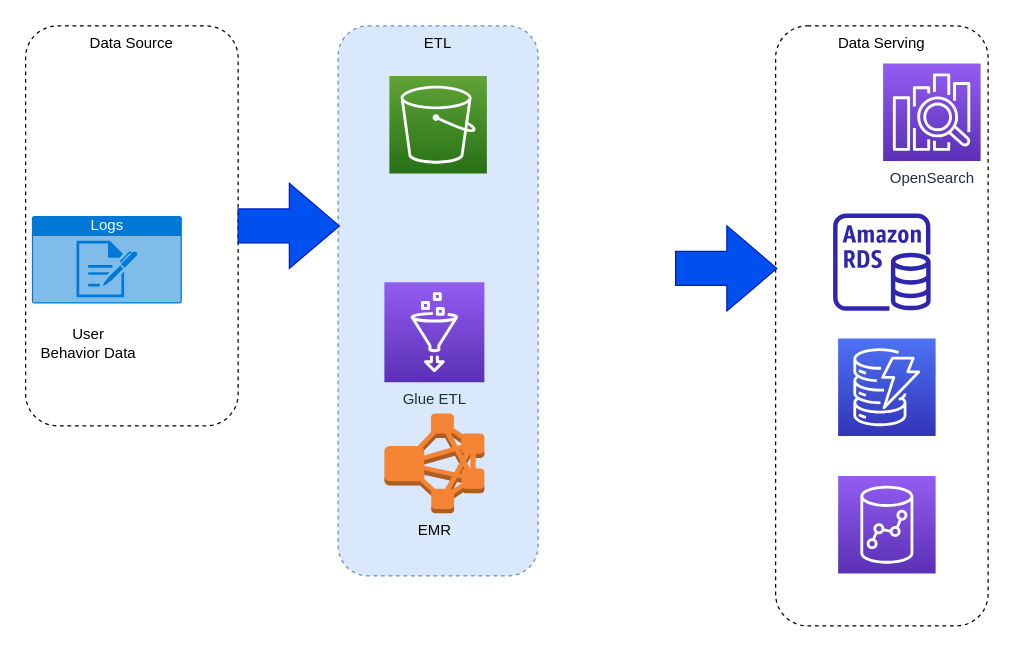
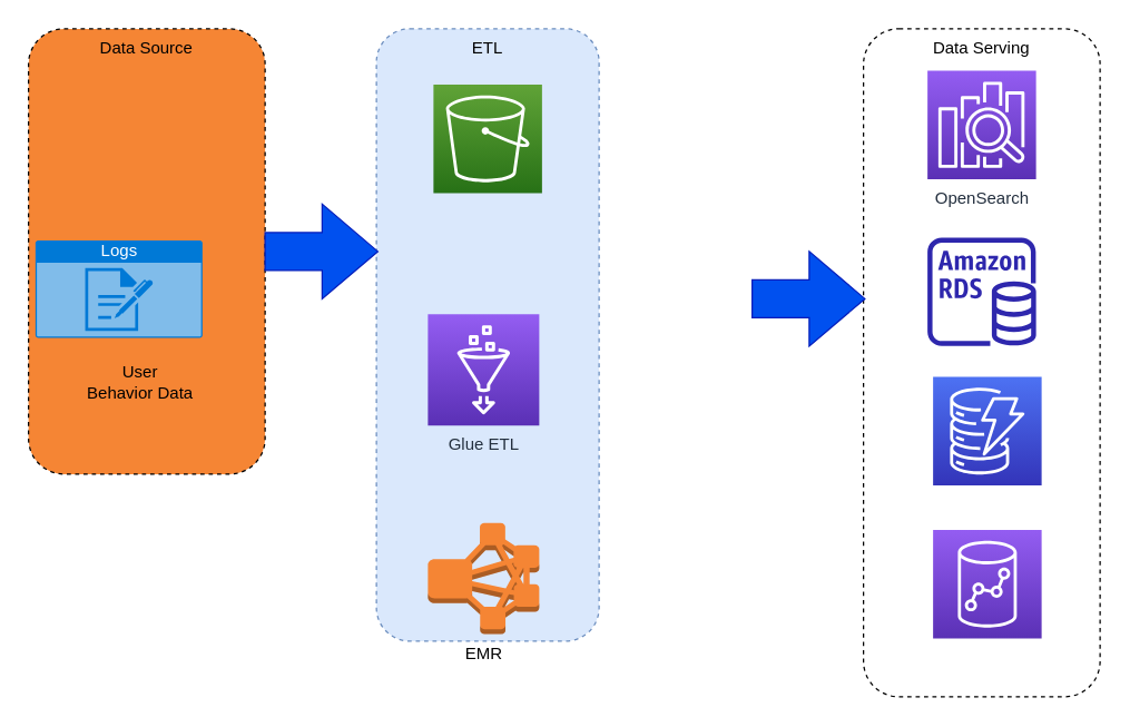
  <mxCell id="0" />
  <mxCell id="1" parent="0" />
- <mxCell id="2" value="Data Source" style="rounded=1;whiteSpace=wrap;html=1;dashed=1;verticalAlign=top;" parent="1" vertex="1"><mxGeometry x="20" y="20" width="170" height="320" as="geometry" /></mxCell>
+ <mxCell id="2" value="Data Source" style="rounded=1;whiteSpace=wrap;html=1;dashed=1;verticalAlign=top;fillColor=#f58534;" parent="1" vertex="1"><mxGeometry x="20" y="20" width="170" height="320" as="geometry" /></mxCell>
  <mxCell id="3" value="ETL" style="rounded=1;whiteSpace=wrap;html=1;dashed=1;verticalAlign=top;fillColor=#dae8fc;strokeColor=#6c8ebf;" parent="1" vertex="1"><mxGeometry x="270" y="20" width="160" height="440" as="geometry" /></mxCell>
  <mxCell id="4" value="Data Serving" style="rounded=1;whiteSpace=wrap;html=1;dashed=1;verticalAlign=top;" parent="1" vertex="1"><mxGeometry x="620" y="20" width="170" height="480" as="geometry" /></mxCell>
  <mxCell id="5" value="Logs" style="html=1;strokeColor=none;fillColor=#0079D6;labelPosition=center;verticalLabelPosition=middle;verticalAlign=top;align=center;fontSize=12;outlineConnect=0;spacingTop=-6;fontColor=#FFFFFF;sketch=0;shape=mxgraph.sitemap.log;dashed=1;" parent="1" vertex="1"><mxGeometry x="25" y="172" width="120" height="70" as="geometry" /></mxCell>
  <mxCell id="6" value="Glue ETL" style="sketch=0;points=[[0,0,0],[0.25,0,0],[0.5,0,0],[0.75,0,0],[1,0,0],[0,1,0],[0.25,1,0],[0.5,1,0],[0.75,1,0],[1,1,0],[0,0.25,0],[0,0.5,0],[0,0.75,0],[1,0.25,0],[1,0.5,0],[1,0.75,0]];outlineConnect=0;fontColor=#232F3E;gradientColor=#945DF2;gradientDirection=north;fillColor=#5A30B5;strokeColor=#ffffff;dashed=0;verticalLabelPosition=bottom;verticalAlign=top;align=center;html=1;fontSize=12;fontStyle=0;aspect=fixed;shape=mxgraph.aws4.resourceIcon;resIcon=mxgraph.aws4.glue;" parent="1" vertex="1"><mxGeometry x="307" y="225" width="80" height="80" as="geometry" /></mxCell>
- <mxCell id="7" value="EMR" style="outlineConnect=0;dashed=0;verticalLabelPosition=bottom;verticalAlign=top;align=center;html=1;shape=mxgraph.aws3.emr_cluster;fillColor=#F58534;gradientColor=none;" parent="1" vertex="1"><mxGeometry x="307" y="330" width="80" height="80" as="geometry" /></mxCell>
- <mxCell id="8" value="OpenSearch" style="sketch=0;points=[[0,0,0],[0.25,0,0],[0.5,0,0],[0.75,0,0],[1,0,0],[0,1,0],[0.25,1,0],[0.5,1,0],[0.75,1,0],[1,1,0],[0,0.25,0],[0,0.5,0],[0,0.75,0],[1,0.25,0],[1,0.5,0],[1,0.75,0]];outlineConnect=0;fontColor=#232F3E;gradientColor=#945DF2;gradientDirection=north;fillColor=#5A30B5;strokeColor=#ffffff;dashed=0;verticalLabelPosition=bottom;verticalAlign=top;align=center;html=1;fontSize=12;fontStyle=0;aspect=fixed;shape=mxgraph.aws4.resourceIcon;resIcon=mxgraph.aws4.elasticsearch_service;" parent="1" vertex="1"><mxGeometry x="706" y="50" width="78" height="78" as="geometry" /></mxCell>
+ <mxCell id="7" value="EMR" style="outlineConnect=0;dashed=0;verticalLabelPosition=bottom;verticalAlign=top;align=center;html=1;shape=mxgraph.aws3.emr_cluster;fillColor=#F58534;gradientColor=none;" parent="1" vertex="1"><mxGeometry x="307" y="375" width="80" height="80" as="geometry" /></mxCell>
+ <mxCell id="8" value="OpenSearch" style="sketch=0;points=[[0,0,0],[0.25,0,0],[0.5,0,0],[0.75,0,0],[1,0,0],[0,1,0],[0.25,1,0],[0.5,1,0],[0.75,1,0],[1,1,0],[0,0.25,0],[0,0.5,0],[0,0.75,0],[1,0.25,0],[1,0.5,0],[1,0.75,0]];outlineConnect=0;fontColor=#232F3E;gradientColor=#945DF2;gradientDirection=north;fillColor=#5A30B5;strokeColor=#ffffff;dashed=0;verticalLabelPosition=bottom;verticalAlign=top;align=center;html=1;fontSize=12;fontStyle=0;aspect=fixed;shape=mxgraph.aws4.resourceIcon;resIcon=mxgraph.aws4.elasticsearch_service;" parent="1" vertex="1"><mxGeometry x="666" y="50" width="78" height="78" as="geometry" /></mxCell>
  <mxCell id="9" value="" style="sketch=0;outlineConnect=0;fontColor=#232F3E;gradientColor=none;fillColor=#2E27AD;strokeColor=none;dashed=0;verticalLabelPosition=bottom;verticalAlign=top;align=center;html=1;fontSize=12;fontStyle=0;aspect=fixed;pointerEvents=1;shape=mxgraph.aws4.rds_instance;" parent="1" vertex="1"><mxGeometry x="666" y="170" width="78" height="78" as="geometry" /></mxCell>
  <mxCell id="10" value="" style="sketch=0;points=[[0,0,0],[0.25,0,0],[0.5,0,0],[0.75,0,0],[1,0,0],[0,1,0],[0.25,1,0],[0.5,1,0],[0.75,1,0],[1,1,0],[0,0.25,0],[0,0.5,0],[0,0.75,0],[1,0.25,0],[1,0.5,0],[1,0.75,0]];outlineConnect=0;fontColor=#232F3E;gradientColor=#4D72F3;gradientDirection=north;fillColor=#3334B9;strokeColor=#ffffff;dashed=0;verticalLabelPosition=bottom;verticalAlign=top;align=center;html=1;fontSize=12;fontStyle=0;aspect=fixed;shape=mxgraph.aws4.resourceIcon;resIcon=mxgraph.aws4.dynamodb;" parent="1" vertex="1"><mxGeometry x="670" y="270" width="78" height="78" as="geometry" /></mxCell>
  <mxCell id="11" value="" style="sketch=0;points=[[0,0,0],[0.25,0,0],[0.5,0,0],[0.75,0,0],[1,0,0],[0,1,0],[0.25,1,0],[0.5,1,0],[0.75,1,0],[1,1,0],[0,0.25,0],[0,0.5,0],[0,0.75,0],[1,0.25,0],[1,0.5,0],[1,0.75,0]];outlineConnect=0;fontColor=#232F3E;gradientColor=#945DF2;gradientDirection=north;fillColor=#5A30B5;strokeColor=#ffffff;dashed=0;verticalLabelPosition=bottom;verticalAlign=top;align=center;html=1;fontSize=12;fontStyle=0;aspect=fixed;shape=mxgraph.aws4.resourceIcon;resIcon=mxgraph.aws4.redshift;" parent="1" vertex="1"><mxGeometry x="670" y="380" width="78" height="78" as="geometry" /></mxCell>
  <mxCell id="12" value="" style="html=1;shadow=0;dashed=0;align=center;verticalAlign=middle;shape=mxgraph.arrows2.arrow;dy=0.6;dx=40;notch=0;fillColor=#0050ef;fontColor=#ffffff;strokeColor=#001DBC;" parent="1" vertex="1"><mxGeometry x="190" y="146" width="81" height="68" as="geometry" /></mxCell>
  <mxCell id="13" value="" style="html=1;shadow=0;dashed=0;align=center;verticalAlign=middle;shape=mxgraph.arrows2.arrow;dy=0.6;dx=40;notch=0;fillColor=#0050ef;fontColor=#ffffff;strokeColor=#001DBC;" parent="1" vertex="1"><mxGeometry x="540" y="180" width="81" height="68" as="geometry" /></mxCell>
- <mxCell id="14" value="User &lt;br&gt;Behavior Data" style="text;html=1;strokeColor=none;fillColor=none;align=center;verticalAlign=middle;whiteSpace=wrap;rounded=0;" parent="1" vertex="1"><mxGeometry x="30" y="257" width="81" height="33" as="geometry" /></mxCell>
+ <mxCell id="14" value="User &lt;br&gt;Behavior Data" style="text;html=1;strokeColor=none;fillColor=none;align=center;verticalAlign=middle;whiteSpace=wrap;rounded=0;" parent="1" vertex="1"><mxGeometry x="60" y="257" width="81" height="33" as="geometry" /></mxCell>
  <mxCell id="15" value="" style="sketch=0;points=[[0,0,0],[0.25,0,0],[0.5,0,0],[0.75,0,0],[1,0,0],[0,1,0],[0.25,1,0],[0.5,1,0],[0.75,1,0],[1,1,0],[0,0.25,0],[0,0.5,0],[0,0.75,0],[1,0.25,0],[1,0.5,0],[1,0.75,0]];outlineConnect=0;fontColor=#232F3E;gradientColor=#60A337;gradientDirection=north;fillColor=#277116;strokeColor=#ffffff;dashed=0;verticalLabelPosition=bottom;verticalAlign=top;align=center;html=1;fontSize=12;fontStyle=0;aspect=fixed;shape=mxgraph.aws4.resourceIcon;resIcon=mxgraph.aws4.s3;" vertex="1" parent="1"><mxGeometry x="311" y="60" width="78" height="78" as="geometry" /></mxCell>
